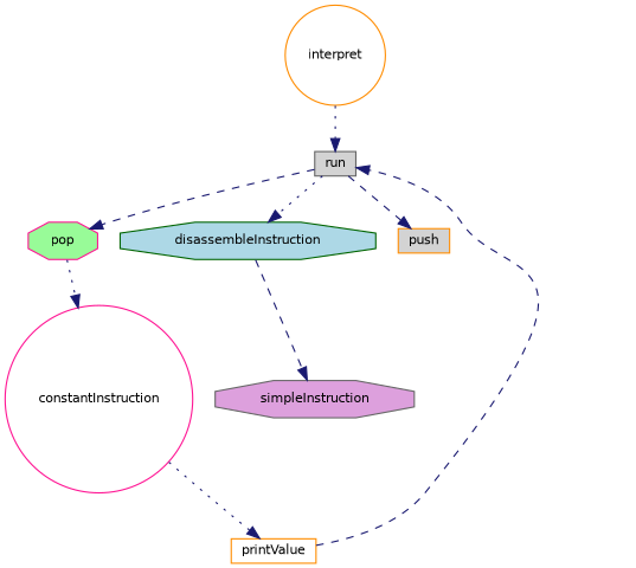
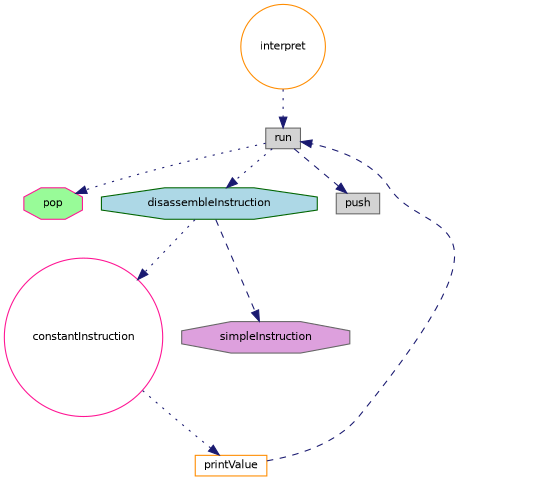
  digraph {
    rankdir=TB
    node [color=gray40 fillcolor=white fontname=Helvetica fontsize=10 shape=box style=filled]
    edge [color=midnightblue fontname=Helvetica fontsize=10 labelfontname=Helvetica labelfontsize=10 style=dotted]
    n1 [color=darkorange fontcolor=black height=0.2 label=interpret shape=circle width=0.4]
    n2 [fillcolor=lightgrey height=0.2 label=run width=0.4]
    n3 [color=darkgreen fillcolor=lightblue height=0.2 label=disassembleInstruction shape=octagon width=0.4]
    n4 [color=deeppink fillcolor=palegreen height=0.2 label=pop shape=octagon width=0.4]
-   n5 [color=darkorange fillcolor=lightgrey height=0.2 label=push width=0.4]
+   n5 [fillcolor=lightgrey height=0.2 label=push width=0.4]
    n6 [color=deeppink height=0.2 label=constantInstruction shape=circle width=0.4]
    n7 [fillcolor=plum height=0.2 label=simpleInstruction shape=octagon width=0.4]
    n8 [color=darkorange height=0.2 label=printValue width=0.4]
    n1 -> n2
    n2 -> n3
-   n2 -> n4 [style=dashed]
+   n2 -> n4
    n2 -> n5 [style=dashed]
-   n4 -> n6
+   n3 -> n6
    n3 -> n7 [style=dashed]
    n6 -> n8
    n8 -> n2 [style=dashed]
  }
